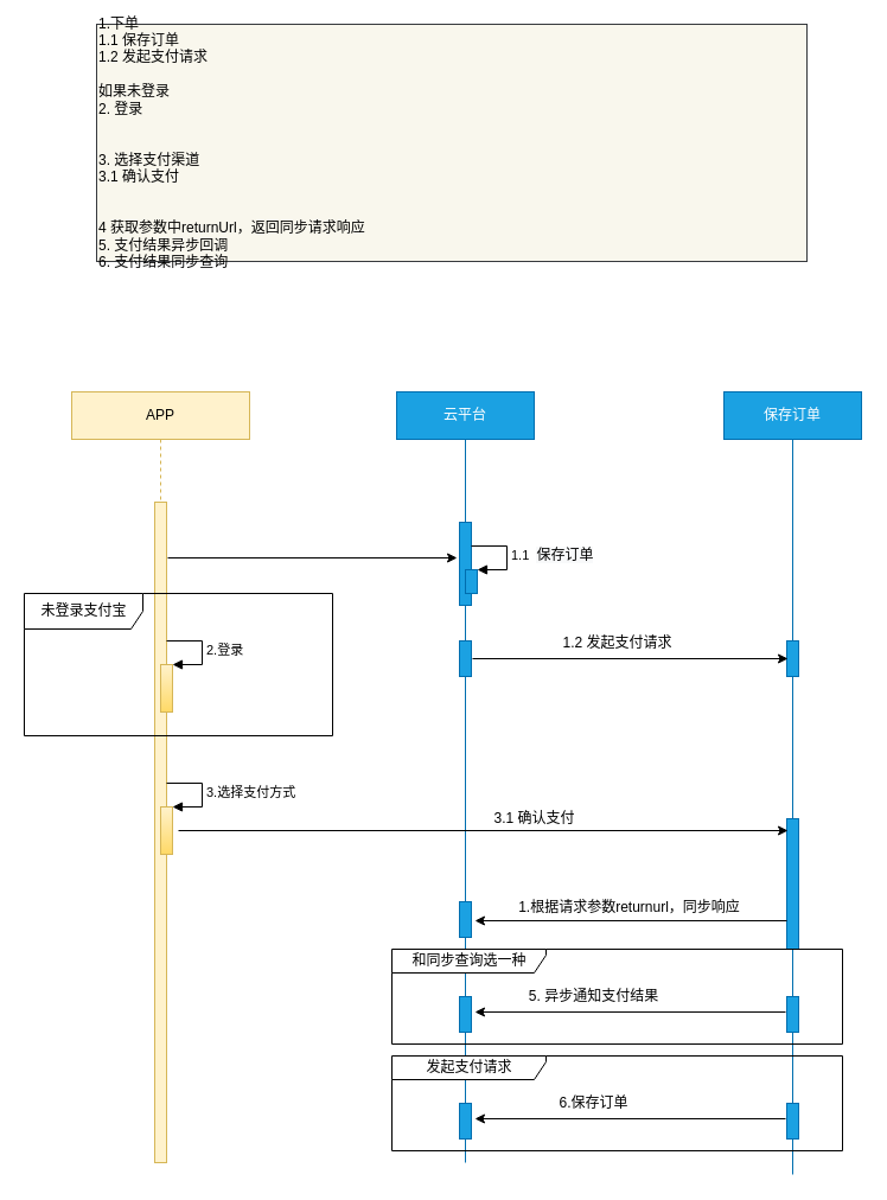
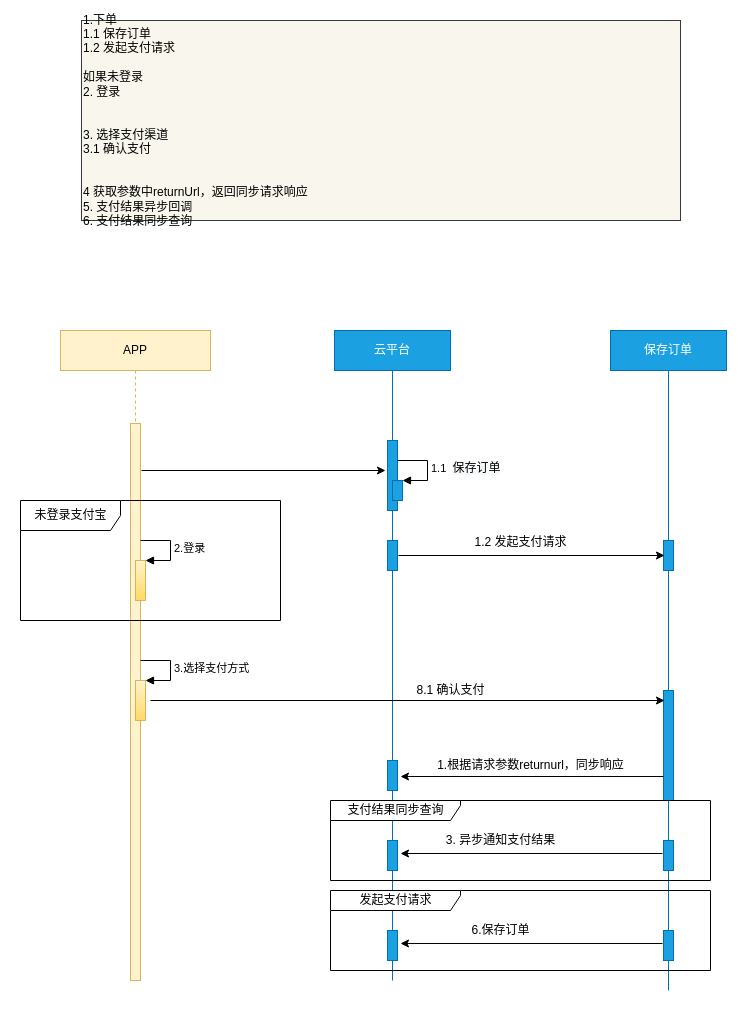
  <mxCell id="0" />
  <mxCell id="1" parent="0" />
  <mxCell id="2" value="APP" style="shape=umlLifeline;perimeter=lifelinePerimeter;whiteSpace=wrap;html=1;container=1;collapsible=0;recursiveResize=0;outlineConnect=0;fillColor=#fff2cc;strokeColor=#d6b656;" parent="1" vertex="1"><mxGeometry x="60" y="330" width="150" height="650" as="geometry" /></mxCell>
  <mxCell id="3" value="" style="html=1;points=[];perimeter=orthogonalPerimeter;fillColor=#fff2cc;strokeColor=#d6b656;" parent="2" vertex="1"><mxGeometry x="70" y="93" width="10" height="557" as="geometry" /></mxCell>
  <mxCell id="4" value="" style="html=1;points=[];perimeter=orthogonalPerimeter;gradientColor=#ffd966;fillColor=#fff2cc;strokeColor=#d6b656;" parent="2" vertex="1"><mxGeometry x="75" y="230" width="10" height="40" as="geometry" /></mxCell>
  <mxCell id="5" value="2.登录" style="edgeStyle=orthogonalEdgeStyle;html=1;align=left;spacingLeft=2;endArrow=block;rounded=0;entryX=1;entryY=0;" parent="2" target="4" edge="1"><mxGeometry relative="1" as="geometry"><mxPoint x="80" y="210" as="sourcePoint" /><Array as="points"><mxPoint x="110" y="210" /></Array></mxGeometry></mxCell>
  <mxCell id="6" value="" style="html=1;points=[];perimeter=orthogonalPerimeter;gradientColor=#ffd966;fillColor=#fff2cc;strokeColor=#d6b656;" parent="2" vertex="1"><mxGeometry x="75" y="350" width="10" height="40" as="geometry" /></mxCell>
  <mxCell id="7" value="3.选择支付方式" style="edgeStyle=orthogonalEdgeStyle;html=1;align=left;spacingLeft=2;endArrow=block;rounded=0;entryX=1;entryY=0;" parent="2" target="6" edge="1"><mxGeometry relative="1" as="geometry"><mxPoint x="80" y="330" as="sourcePoint" /><Array as="points"><mxPoint x="110" y="330" /></Array></mxGeometry></mxCell>
  <mxCell id="8" value="云平台" style="shape=umlLifeline;perimeter=lifelinePerimeter;whiteSpace=wrap;html=1;container=1;collapsible=0;recursiveResize=0;outlineConnect=0;lifelineDashed=0;fillColor=#1ba1e2;strokeColor=#006EAF;fontColor=#ffffff;" parent="1" vertex="1"><mxGeometry x="334" y="330" width="116" height="650" as="geometry" /></mxCell>
  <mxCell id="9" value="" style="html=1;points=[];perimeter=orthogonalPerimeter;fillColor=#1ba1e2;strokeColor=#006EAF;fontColor=#ffffff;" parent="8" vertex="1"><mxGeometry x="53" y="110" width="10" height="70" as="geometry" /></mxCell>
  <mxCell id="10" value="" style="html=1;points=[];perimeter=orthogonalPerimeter;fillColor=#1ba1e2;strokeColor=#006EAF;fontColor=#ffffff;" parent="8" vertex="1"><mxGeometry x="58" y="150" width="10" height="20" as="geometry" /></mxCell>
  <mxCell id="11" value="1.1&amp;nbsp;&amp;nbsp;&lt;span style=&quot;font-size: 12px ; background-color: rgb(248 , 249 , 250)&quot;&gt;保存订单&lt;/span&gt;" style="edgeStyle=orthogonalEdgeStyle;html=1;align=left;spacingLeft=2;endArrow=block;rounded=0;entryX=1;entryY=0;" parent="8" target="10" edge="1"><mxGeometry relative="1" as="geometry"><mxPoint x="63" y="130" as="sourcePoint" /><Array as="points"><mxPoint x="93" y="130" /></Array></mxGeometry></mxCell>
  <mxCell id="12" value="" style="html=1;points=[];perimeter=orthogonalPerimeter;fillColor=#1ba1e2;strokeColor=#006EAF;fontColor=#ffffff;" parent="8" vertex="1"><mxGeometry x="53" y="210" width="10" height="30" as="geometry" /></mxCell>
  <mxCell id="13" value="" style="html=1;points=[];perimeter=orthogonalPerimeter;fillColor=#1ba1e2;strokeColor=#006EAF;fontColor=#ffffff;" vertex="1" parent="8"><mxGeometry x="53" y="430" width="10" height="30" as="geometry" /></mxCell>
  <mxCell id="14" value="保存订单" style="shape=umlLifeline;perimeter=lifelinePerimeter;whiteSpace=wrap;html=1;container=1;collapsible=0;recursiveResize=0;outlineConnect=0;lifelineDashed=0;fillColor=#1ba1e2;strokeColor=#006EAF;fontColor=#ffffff;" parent="1" vertex="1"><mxGeometry x="610" y="330" width="116" height="660" as="geometry" /></mxCell>
  <mxCell id="15" value="" style="html=1;points=[];perimeter=orthogonalPerimeter;fillColor=#1ba1e2;strokeColor=#006EAF;fontColor=#ffffff;" parent="14" vertex="1"><mxGeometry x="53" y="210" width="10" height="30" as="geometry" /></mxCell>
  <mxCell id="16" value="" style="html=1;points=[];perimeter=orthogonalPerimeter;fillColor=#1ba1e2;strokeColor=#006EAF;fontColor=#ffffff;" parent="14" vertex="1"><mxGeometry x="53" y="360" width="10" height="110" as="geometry" /></mxCell>
  <mxCell id="17" value="" style="html=1;points=[];perimeter=orthogonalPerimeter;fillColor=#1ba1e2;strokeColor=#006EAF;fontColor=#ffffff;" vertex="1" parent="14"><mxGeometry x="53" y="510" width="10" height="30" as="geometry" /></mxCell>
- <mxCell id="18" value="和同步查询选一种" style="shape=umlFrame;tabPosition=left;html=1;boundedLbl=1;labelInHeader=1;width=130;height=20;" vertex="1" parent="14"><mxGeometry x="-280" y="470" width="380" height="80" as="geometry" /></mxCell>
+ <mxCell id="18" value="支付结果同步查询" style="shape=umlFrame;tabPosition=left;html=1;boundedLbl=1;labelInHeader=1;width=130;height=20;" vertex="1" parent="14"><mxGeometry x="-280" y="470" width="380" height="80" as="geometry" /></mxCell>
  <mxCell id="19" value="" style="endArrow=classic;html=1;" parent="1" edge="1"><mxGeometry width="50" height="50" relative="1" as="geometry"><mxPoint x="141" y="470" as="sourcePoint" /><mxPoint x="385" y="470" as="targetPoint" /></mxGeometry></mxCell>
  <mxCell id="20" value="1.下单&lt;br&gt;1.1 保存订单&lt;br&gt;1.2 发起支付请求&lt;br&gt;&lt;br&gt;如果未登录&lt;br&gt;2. 登录&lt;br&gt;&lt;br&gt;&lt;br&gt;3. 选择支付渠道&lt;br&gt;3.1 确认支付&lt;br&gt;&lt;br&gt;&lt;br&gt;4 获取参数中returnUrl，返回同步请求响应&lt;br&gt;5. 支付结果异步回调&lt;br&gt;6. 支付结果同步查询&lt;br&gt;&lt;div&gt;&lt;/div&gt;" style="whiteSpace=wrap;html=1;fillColor=#f9f7ed;strokeColor=#36393d;align=left;" parent="1" vertex="1"><mxGeometry x="81" y="20" width="599" height="200" as="geometry" /></mxCell>
  <mxCell id="21" value="" style="endArrow=classic;html=1;entryX=0.2;entryY=0.5;entryDx=0;entryDy=0;entryPerimeter=0;" parent="1" edge="1"><mxGeometry width="50" height="50" relative="1" as="geometry"><mxPoint x="398" y="555" as="sourcePoint" /><mxPoint x="664" y="555" as="targetPoint" /></mxGeometry></mxCell>
  <mxCell id="22" value="&lt;span style=&quot;text-align: left&quot;&gt;1.2 发起支付请求&lt;/span&gt;" style="text;html=1;align=center;verticalAlign=middle;resizable=0;points=[];autosize=1;strokeColor=none;fillColor=none;" parent="1" vertex="1"><mxGeometry x="465" y="532" width="110" height="20" as="geometry" /></mxCell>
  <mxCell id="23" value="" style="endArrow=classic;html=1;" parent="1" edge="1"><mxGeometry width="50" height="50" relative="1" as="geometry"><mxPoint x="150" y="700" as="sourcePoint" /><mxPoint x="664" y="700" as="targetPoint" /></mxGeometry></mxCell>
  <mxCell id="24" value="未登录支付宝" style="shape=umlFrame;tabPosition=left;html=1;boundedLbl=1;labelInHeader=1;width=100;height=30;" parent="1" vertex="1"><mxGeometry x="20" y="500" width="260" height="120" as="geometry" /></mxCell>
- <mxCell id="25" value="3.1 确认支付" style="text;html=1;align=center;verticalAlign=middle;resizable=0;points=[];autosize=1;strokeColor=none;fillColor=none;" parent="1" vertex="1"><mxGeometry x="410" y="680" width="80" height="20" as="geometry" /></mxCell>
+ <mxCell id="25" value="8.1 确认支付" style="text;html=1;align=center;verticalAlign=middle;resizable=0;points=[];autosize=1;strokeColor=none;fillColor=none;" parent="1" vertex="1"><mxGeometry x="410" y="680" width="80" height="20" as="geometry" /></mxCell>
  <mxCell id="26" value="" style="endArrow=classic;html=1;exitX=0;exitY=0.782;exitDx=0;exitDy=0;exitPerimeter=0;" edge="1" parent="1" source="16"><mxGeometry width="50" height="50" relative="1" as="geometry"><mxPoint x="440" y="810" as="sourcePoint" /><mxPoint x="400" y="776" as="targetPoint" /><Array as="points" /></mxGeometry></mxCell>
  <mxCell id="27" value="1.根据请求参数returnurl，同步响应" style="text;html=1;align=center;verticalAlign=middle;resizable=0;points=[];autosize=1;strokeColor=none;fillColor=none;" vertex="1" parent="1"><mxGeometry x="430" y="755" width="200" height="20" as="geometry" /></mxCell>
  <mxCell id="28" value="" style="endArrow=classic;html=1;startArrow=none;" edge="1" parent="1" source="29" target="8"><mxGeometry width="50" height="50" relative="1" as="geometry"><mxPoint x="420" y="940" as="sourcePoint" /><mxPoint x="600" y="940" as="targetPoint" /></mxGeometry></mxCell>
  <mxCell id="29" value="" style="html=1;points=[];perimeter=orthogonalPerimeter;fillColor=#1ba1e2;strokeColor=#006EAF;fontColor=#ffffff;" vertex="1" parent="1"><mxGeometry x="387" y="840" width="10" height="30" as="geometry" /></mxCell>
  <mxCell id="30" value="" style="endArrow=classic;html=1;exitX=-0.1;exitY=0.433;exitDx=0;exitDy=0;exitPerimeter=0;entryX=1.3;entryY=0.433;entryDx=0;entryDy=0;entryPerimeter=0;" edge="1" parent="1" source="17" target="29"><mxGeometry width="50" height="50" relative="1" as="geometry"><mxPoint x="420" y="930" as="sourcePoint" /><mxPoint x="600" y="930" as="targetPoint" /></mxGeometry></mxCell>
- <mxCell id="31" value="5. 异步通知支付结果" style="text;html=1;align=center;verticalAlign=middle;resizable=0;points=[];autosize=1;strokeColor=none;fillColor=none;" vertex="1" parent="1"><mxGeometry x="440" y="830" width="120" height="20" as="geometry" /></mxCell>
+ <mxCell id="31" value="3. 异步通知支付结果" style="text;html=1;align=center;verticalAlign=middle;resizable=0;points=[];autosize=1;strokeColor=none;fillColor=none;" vertex="1" parent="1"><mxGeometry x="440" y="830" width="120" height="20" as="geometry" /></mxCell>
  <mxCell id="32" value="" style="html=1;points=[];perimeter=orthogonalPerimeter;fillColor=#1ba1e2;strokeColor=#006EAF;fontColor=#ffffff;" vertex="1" parent="1"><mxGeometry x="663" y="930" width="10" height="30" as="geometry" /></mxCell>
  <mxCell id="33" value="发起支付请求" style="shape=umlFrame;tabPosition=left;html=1;boundedLbl=1;labelInHeader=1;width=130;height=20;" vertex="1" parent="1"><mxGeometry x="330" y="890" width="380" height="80" as="geometry" /></mxCell>
  <mxCell id="34" value="" style="endArrow=classic;html=1;startArrow=none;" edge="1" parent="1" source="35"><mxGeometry width="50" height="50" relative="1" as="geometry"><mxPoint x="420" y="1030" as="sourcePoint" /><mxPoint x="391.5" y="945" as="targetPoint" /></mxGeometry></mxCell>
  <mxCell id="35" value="" style="html=1;points=[];perimeter=orthogonalPerimeter;fillColor=#1ba1e2;strokeColor=#006EAF;fontColor=#ffffff;" vertex="1" parent="1"><mxGeometry x="387" y="930" width="10" height="30" as="geometry" /></mxCell>
  <mxCell id="36" value="" style="endArrow=classic;html=1;exitX=-0.1;exitY=0.433;exitDx=0;exitDy=0;exitPerimeter=0;entryX=1.3;entryY=0.433;entryDx=0;entryDy=0;entryPerimeter=0;" edge="1" parent="1" source="32" target="35"><mxGeometry width="50" height="50" relative="1" as="geometry"><mxPoint x="420" y="1020" as="sourcePoint" /><mxPoint x="600" y="1020" as="targetPoint" /></mxGeometry></mxCell>
  <mxCell id="37" value="6.保存订单" style="text;html=1;align=center;verticalAlign=middle;resizable=0;points=[];autosize=1;strokeColor=none;fillColor=none;" vertex="1" parent="1"><mxGeometry x="440" y="920" width="120" height="20" as="geometry" /></mxCell>
